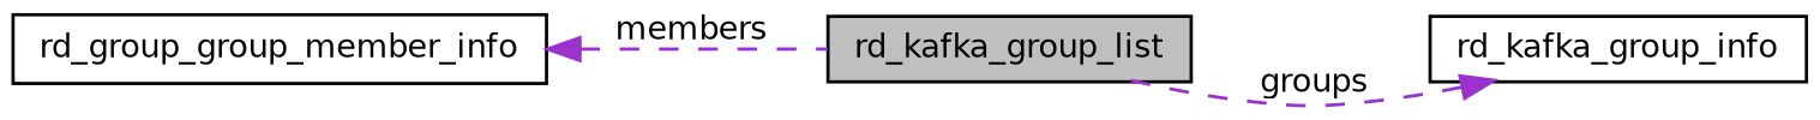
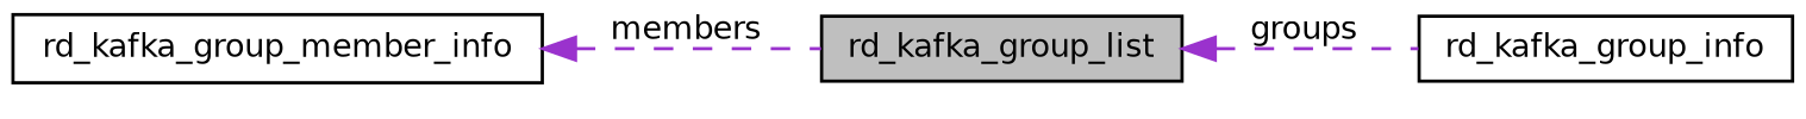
  digraph {
    rankdir=LR
    node [color=black fillcolor=white fontname=Helvetica fontsize=10 shape=record style=filled]
    edge [color=darkorchid3 dir=back fontname=Helvetica fontsize=10 labelfontname=Helvetica labelfontsize=10 style=dashed]
    n1 [fillcolor=grey75 fontcolor=black height=0.2 label=rd_kafka_group_list width=0.4]
    n2 [height=0.2 label=rd_kafka_group_info width=0.4]
-   n3 [height=0.2 label=rd_group_group_member_info width=0.4]
-   n2 -> n1 [label=" groups"]
+   n3 [height=0.2 label=rd_kafka_group_member_info width=0.4]
+   n1 -> n2 [label=" groups"]
    n3 -> n1 [label=" members"]
  }
